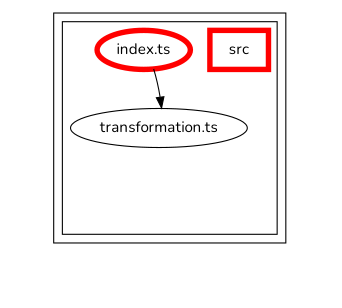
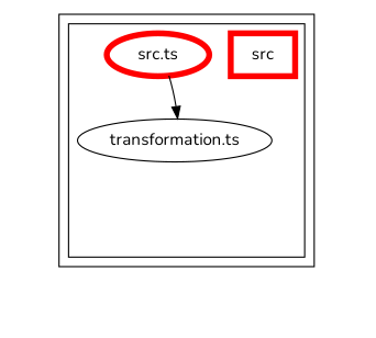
  digraph {
    compound=true
    fontname=Nunito
    node [fontname=Nunito]
    edge [style=invis fontname=Nunito]
    n1 [label="transformation.ts"]
    exit_src [style=invis]
    n3 [color="#ff0000" label=src penwidth=5 shape=rectangle]
-   n4 [color="#ff0000" label="index.ts" penwidth=5]
+   n4 [color="#ff0000" label="src.ts" penwidth=5]
    "dependency-graph-[object Object]" [style=invis]
    subgraph cluster_1 {
      color="#000000"
      subgraph cluster_2 {
        color="#000000"
        n1
        exit_src
        n3
        n4
      }
    }
    n1 -> exit_src
    exit_src -> exit_src
    exit_src -> exit_src
    exit_src -> "dependency-graph-[object Object]"
    n4 -> n1
    n4 -> n1 [color=black style=solid]
    n4 -> exit_src
  }
